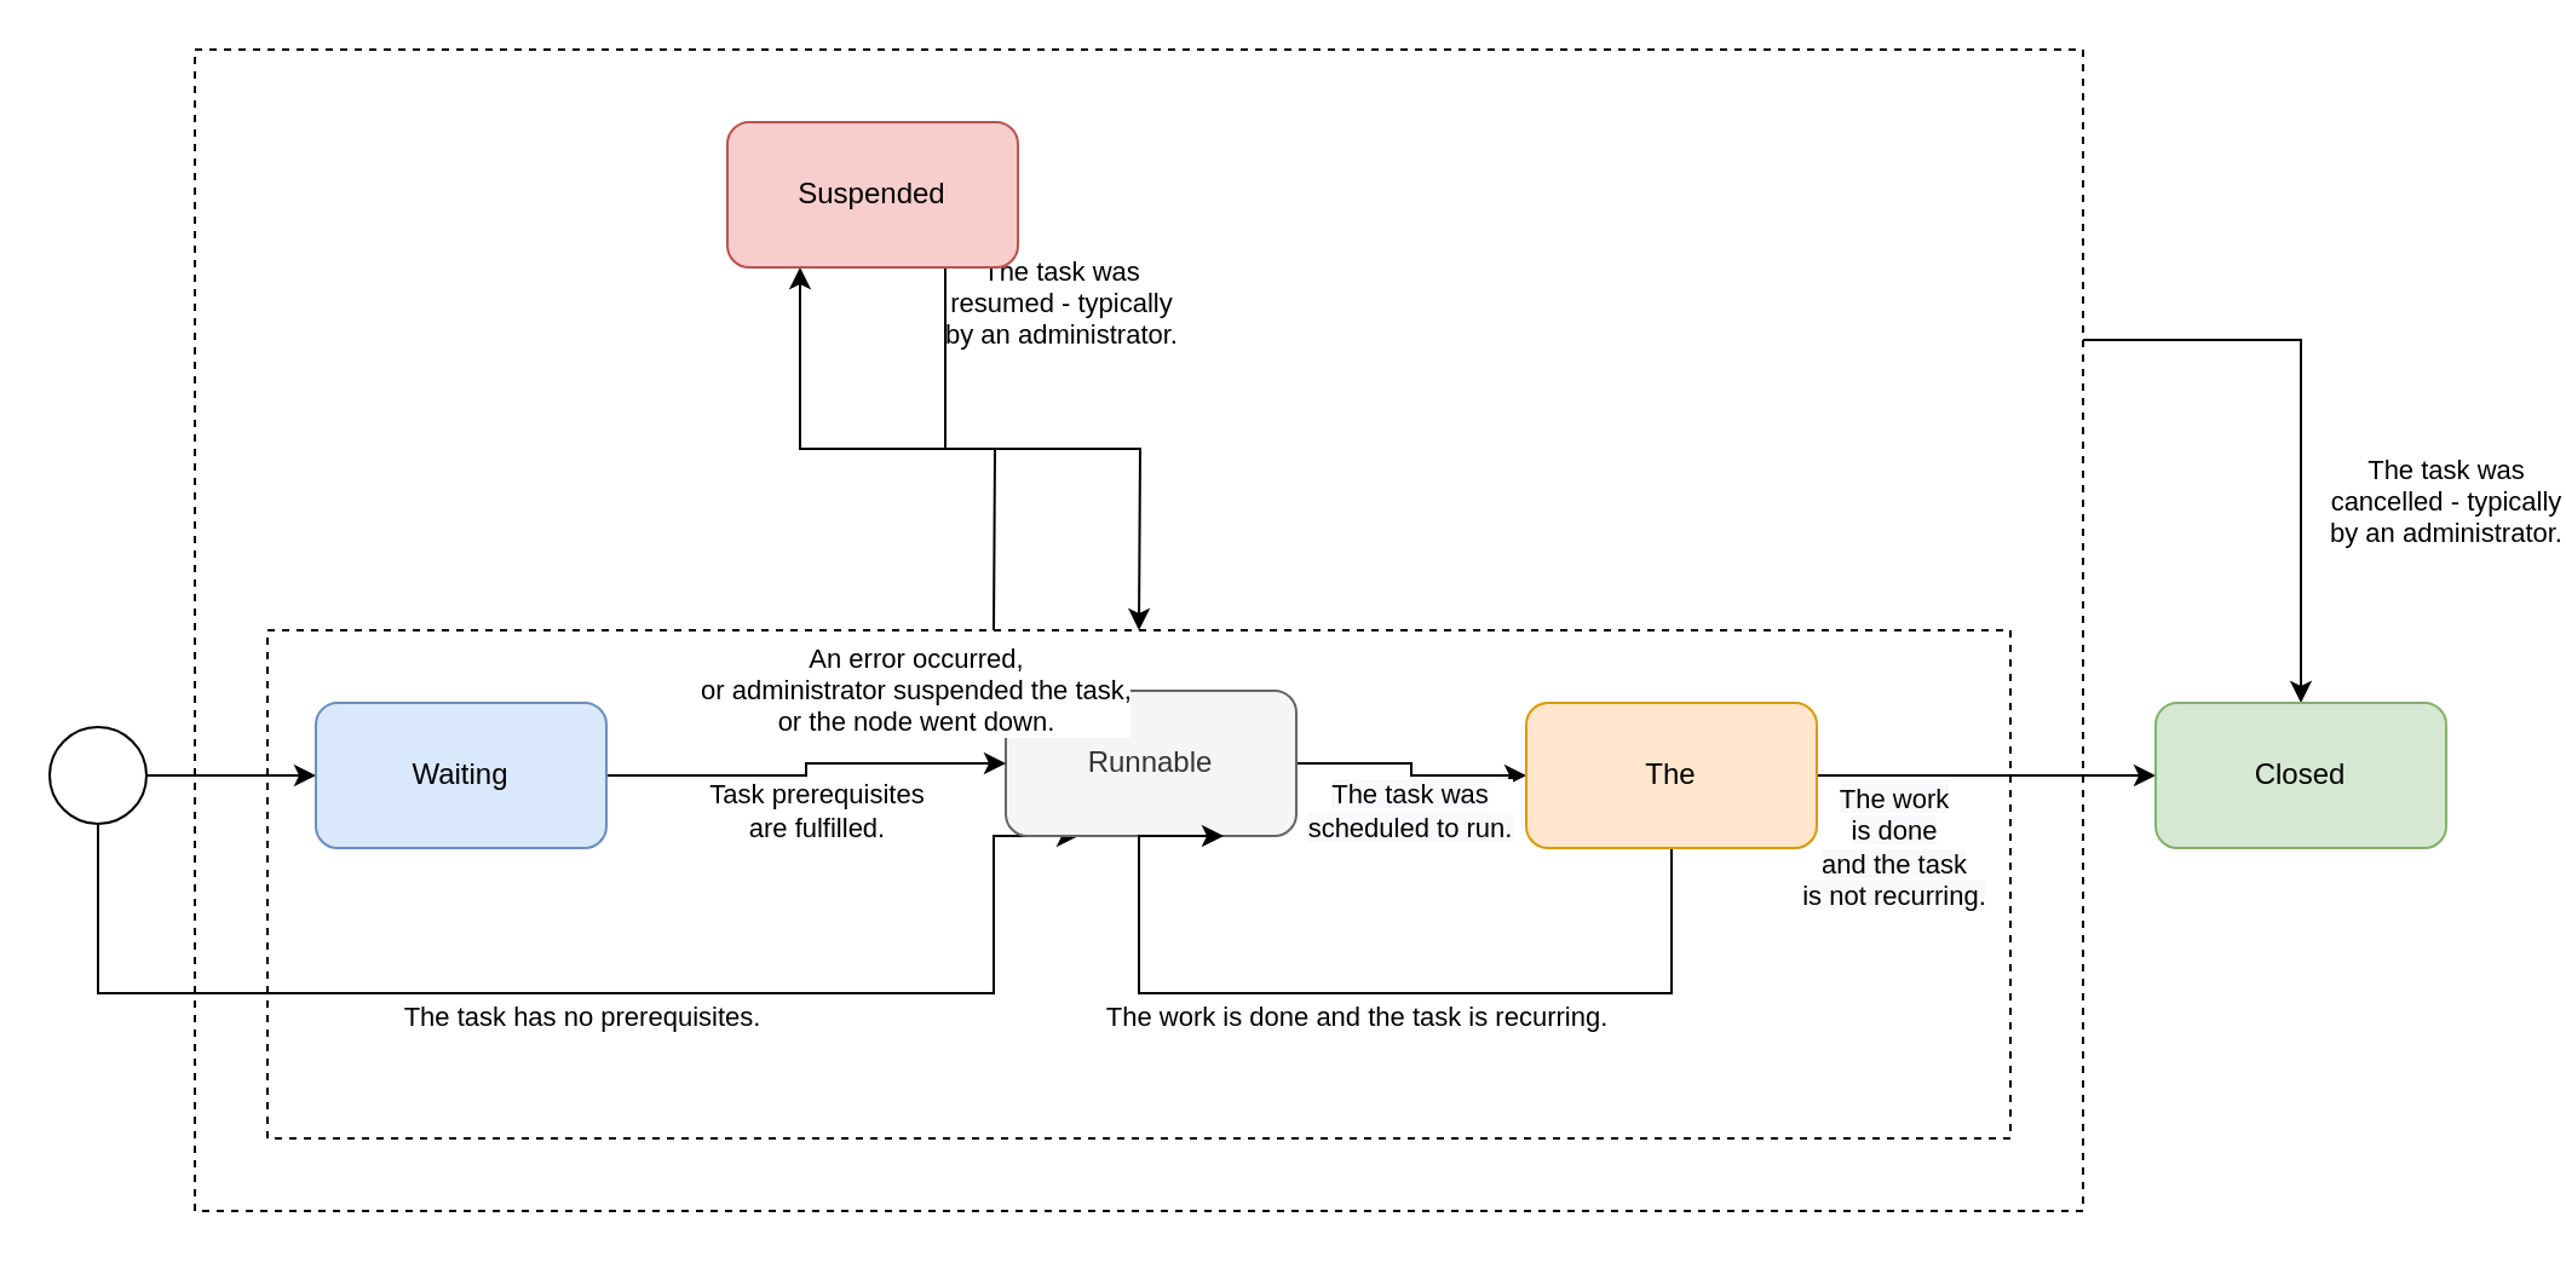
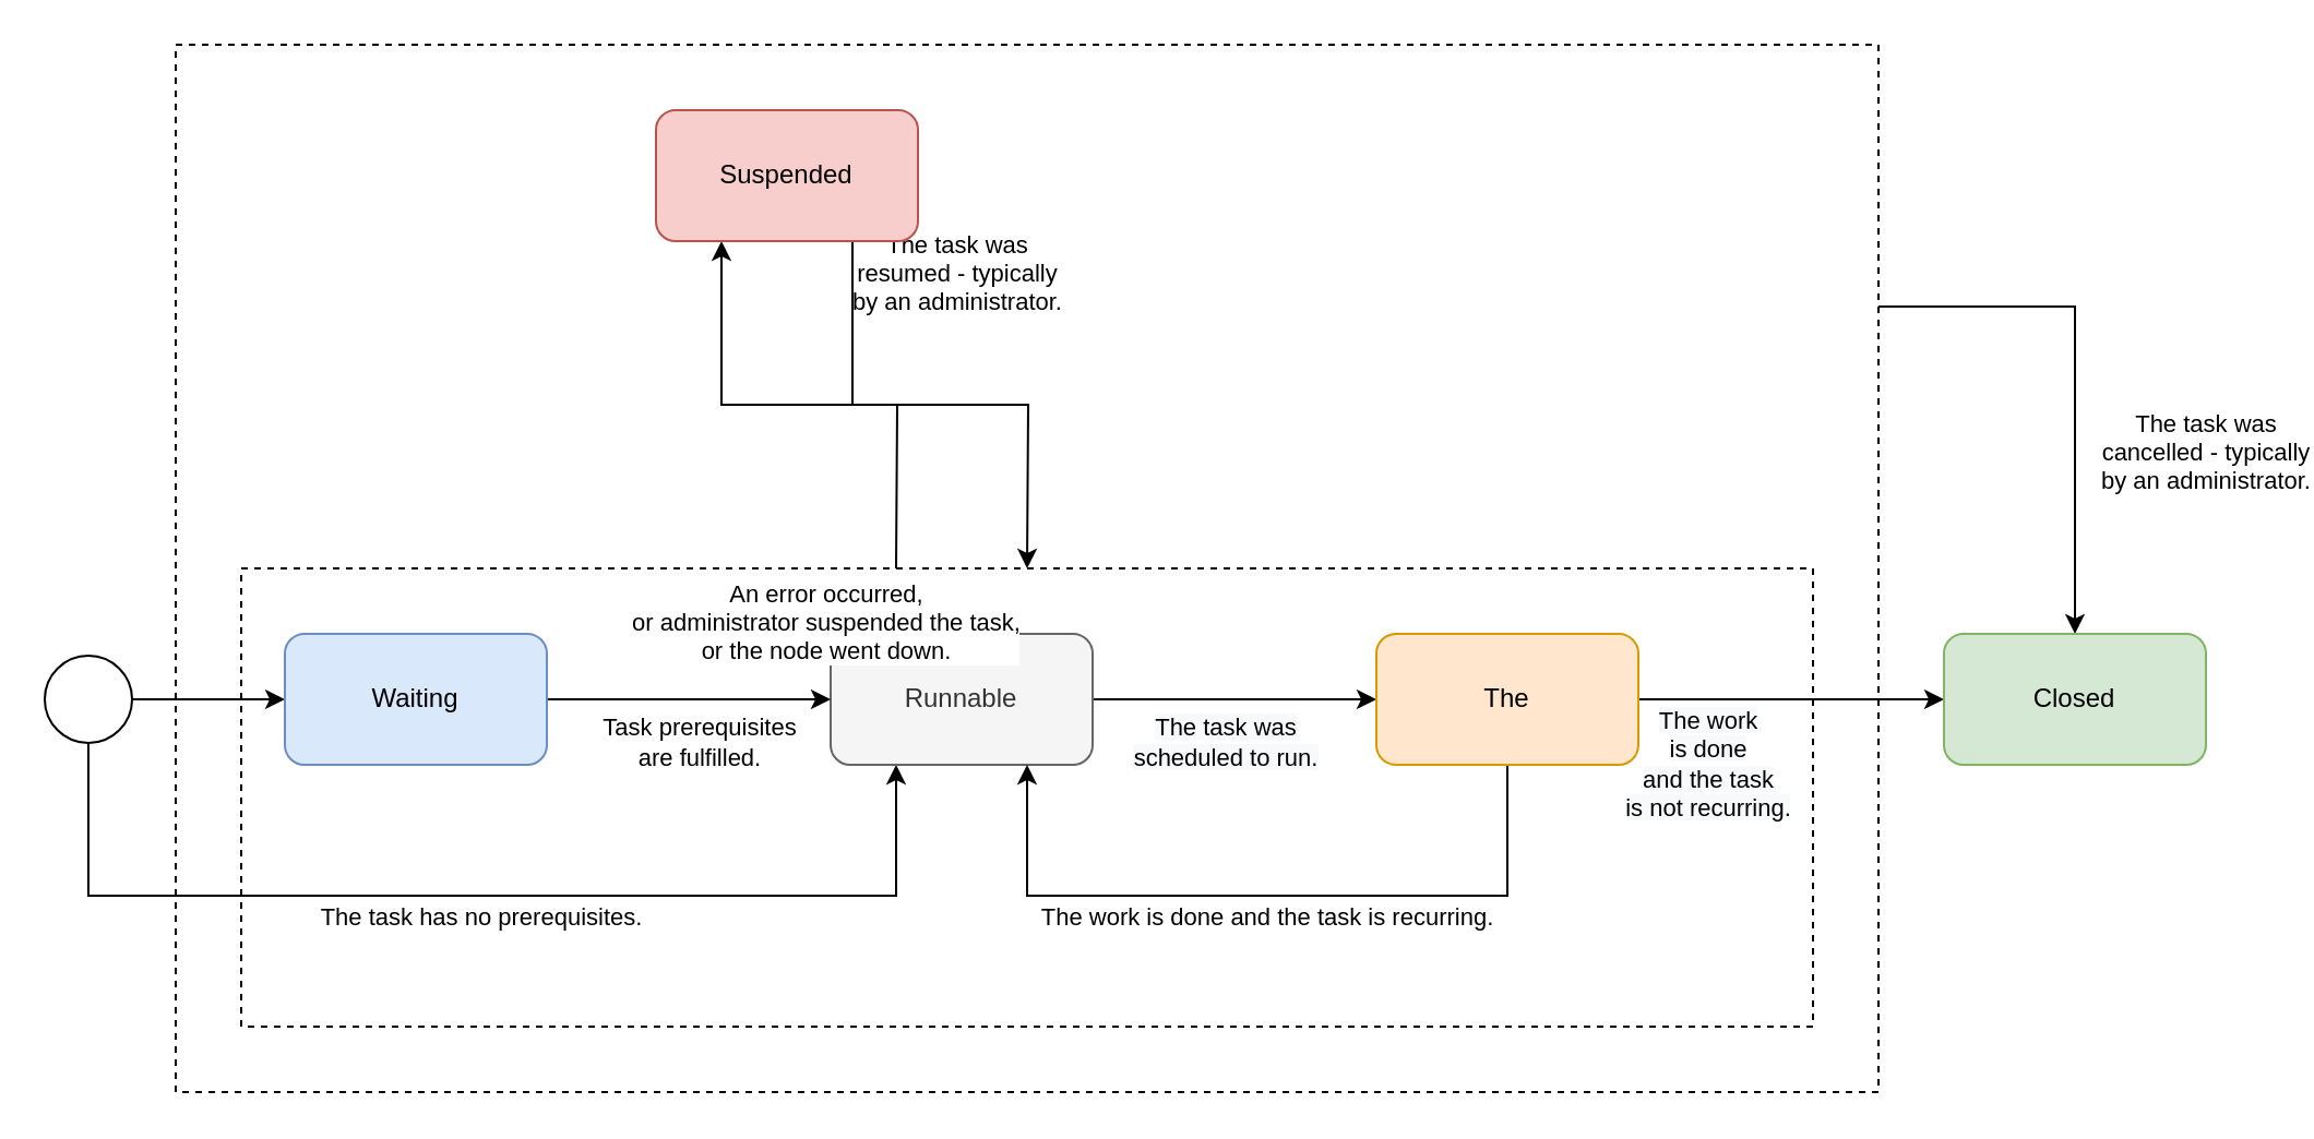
  <mxCell id="0" />
  <mxCell id="1" parent="0" />
  <mxCell id="2" value="The task was&lt;br&gt;cancelled - typically&lt;br&gt;by an administrator." style="edgeStyle=orthogonalEdgeStyle;rounded=0;orthogonalLoop=1;jettySize=auto;html=1;exitX=1;exitY=0.25;exitDx=0;exitDy=0;entryX=0.5;entryY=0;entryDx=0;entryDy=0;" parent="1" source="3" target="14" edge="1"><mxGeometry x="0.297" y="60" relative="1" as="geometry"><mxPoint y="1" as="offset" /></mxGeometry></mxCell>
  <mxCell id="3" value="" style="rounded=0;whiteSpace=wrap;html=1;dashed=1;" parent="1" vertex="1"><mxGeometry x="80" y="20" width="780" height="480" as="geometry" /></mxCell>
  <mxCell id="4" value="" style="rounded=0;whiteSpace=wrap;html=1;dashed=1;" parent="1" vertex="1"><mxGeometry x="110" y="260" width="720" height="210" as="geometry" /></mxCell>
  <mxCell id="5" value="The task has no prerequisites." style="edgeStyle=orthogonalEdgeStyle;rounded=0;orthogonalLoop=1;jettySize=auto;html=1;exitX=0.5;exitY=1;exitDx=0;exitDy=0;entryX=0.25;entryY=1;entryDx=0;entryDy=0;" parent="1" source="7" target="9" edge="1"><mxGeometry y="-10" relative="1" as="geometry"><Array as="points"><mxPoint x="40" y="410" /><mxPoint x="410" y="410" /></Array><mxPoint as="offset" /></mxGeometry></mxCell>
  <mxCell id="6" style="edgeStyle=orthogonalEdgeStyle;rounded=0;orthogonalLoop=1;jettySize=auto;html=1;exitX=1;exitY=0.5;exitDx=0;exitDy=0;entryX=0;entryY=0.5;entryDx=0;entryDy=0;" parent="1" source="7" target="18" edge="1"><mxGeometry relative="1" as="geometry" /></mxCell>
  <mxCell id="7" value="" style="ellipse;whiteSpace=wrap;html=1;aspect=fixed;" parent="1" vertex="1"><mxGeometry x="20" y="300" width="40" height="40" as="geometry" /></mxCell>
  <mxCell id="8" value="&lt;span style=&quot;background-color: rgb(248 , 249 , 250)&quot;&gt;The task was&lt;br&gt;scheduled to run.&lt;/span&gt;" style="edgeStyle=orthogonalEdgeStyle;rounded=0;orthogonalLoop=1;jettySize=auto;html=1;exitX=1;exitY=0.5;exitDx=0;exitDy=0;entryX=0;entryY=0.5;entryDx=0;entryDy=0;" parent="1" source="9" target="13" edge="1"><mxGeometry x="-0.059" y="-20" relative="1" as="geometry"><mxPoint as="offset" /></mxGeometry></mxCell>
- <mxCell id="9" value="Runnable" style="rounded=1;whiteSpace=wrap;html=1;fillColor=#f5f5f5;strokeColor=#666666;fontColor=#333333;" parent="1" vertex="1"><mxGeometry x="415" y="285" width="120" height="60" as="geometry" /></mxCell>
+ <mxCell id="9" value="Runnable" style="rounded=1;whiteSpace=wrap;html=1;fillColor=#f5f5f5;strokeColor=#666666;fontColor=#333333;" parent="1" vertex="1"><mxGeometry x="380" y="290" width="120" height="60" as="geometry" /></mxCell>
  <mxCell id="10" value="&lt;span style=&quot;background-color: rgb(248 , 249 , 250)&quot;&gt;The work&lt;br&gt;is done&lt;br&gt;and the task&lt;br&gt;is not recurring.&lt;br&gt;&lt;/span&gt;" style="edgeStyle=orthogonalEdgeStyle;rounded=0;orthogonalLoop=1;jettySize=auto;html=1;exitX=1;exitY=0.5;exitDx=0;exitDy=0;" parent="1" source="13" target="14" edge="1"><mxGeometry x="-0.538" y="-30" relative="1" as="geometry"><mxPoint as="offset" /></mxGeometry></mxCell>
  <mxCell id="11" value="An error occurred,&lt;br&gt;or administrator suspended the task,&lt;br&gt;or the node went down." style="edgeStyle=orthogonalEdgeStyle;rounded=0;orthogonalLoop=1;jettySize=auto;html=1;exitX=0.25;exitY=0;exitDx=0;exitDy=0;entryX=0.25;entryY=1;entryDx=0;entryDy=0;" parent="1" target="16" edge="1"><mxGeometry x="-0.067" y="100" relative="1" as="geometry"><mxPoint as="offset" /><mxPoint x="410" y="260" as="sourcePoint" /></mxGeometry></mxCell>
  <mxCell id="12" value="The work is done and the task is recurring." style="edgeStyle=orthogonalEdgeStyle;rounded=0;orthogonalLoop=1;jettySize=auto;html=1;exitX=0.5;exitY=1;exitDx=0;exitDy=0;entryX=0.75;entryY=1;entryDx=0;entryDy=0;" edge="1" parent="1" source="13" target="9"><mxGeometry y="10" relative="1" as="geometry"><Array as="points"><mxPoint x="690" y="410" /><mxPoint x="470" y="410" /></Array><mxPoint as="offset" /></mxGeometry></mxCell>
  <mxCell id="13" value="The" style="rounded=1;whiteSpace=wrap;html=1;fillColor=#ffe6cc;strokeColor=#d79b00;" parent="1" vertex="1"><mxGeometry x="630" y="290" width="120" height="60" as="geometry" /></mxCell>
  <mxCell id="14" value="Closed" style="rounded=1;whiteSpace=wrap;html=1;fillColor=#d5e8d4;strokeColor=#82b366;" parent="1" vertex="1"><mxGeometry x="890" y="290" width="120" height="60" as="geometry" /></mxCell>
  <mxCell id="15" value="The task was&lt;br&gt;resumed - typically&lt;br&gt;by an administrator." style="edgeStyle=orthogonalEdgeStyle;rounded=0;orthogonalLoop=1;jettySize=auto;html=1;exitX=0.75;exitY=1;exitDx=0;exitDy=0;entryX=0.75;entryY=0;entryDx=0;entryDy=0;" parent="1" source="16" edge="1"><mxGeometry x="0.067" y="60" relative="1" as="geometry"><mxPoint as="offset" /><mxPoint x="470" y="260" as="targetPoint" /></mxGeometry></mxCell>
  <mxCell id="16" value="Suspended" style="rounded=1;whiteSpace=wrap;html=1;fillColor=#f8cecc;strokeColor=#b85450;" parent="1" vertex="1"><mxGeometry x="300" y="50" width="120" height="60" as="geometry" /></mxCell>
  <mxCell id="17" value="Task prerequisites&lt;br&gt;are fulfilled." style="edgeStyle=orthogonalEdgeStyle;rounded=0;orthogonalLoop=1;jettySize=auto;html=1;exitX=1;exitY=0.5;exitDx=0;exitDy=0;entryX=0;entryY=0.5;entryDx=0;entryDy=0;" parent="1" source="18" target="9" edge="1"><mxGeometry x="0.077" y="-20" relative="1" as="geometry"><mxPoint as="offset" /></mxGeometry></mxCell>
  <mxCell id="18" value="Waiting" style="rounded=1;whiteSpace=wrap;html=1;fillColor=#dae8fc;strokeColor=#6c8ebf;" parent="1" vertex="1"><mxGeometry x="130" y="290" width="120" height="60" as="geometry" /></mxCell>
